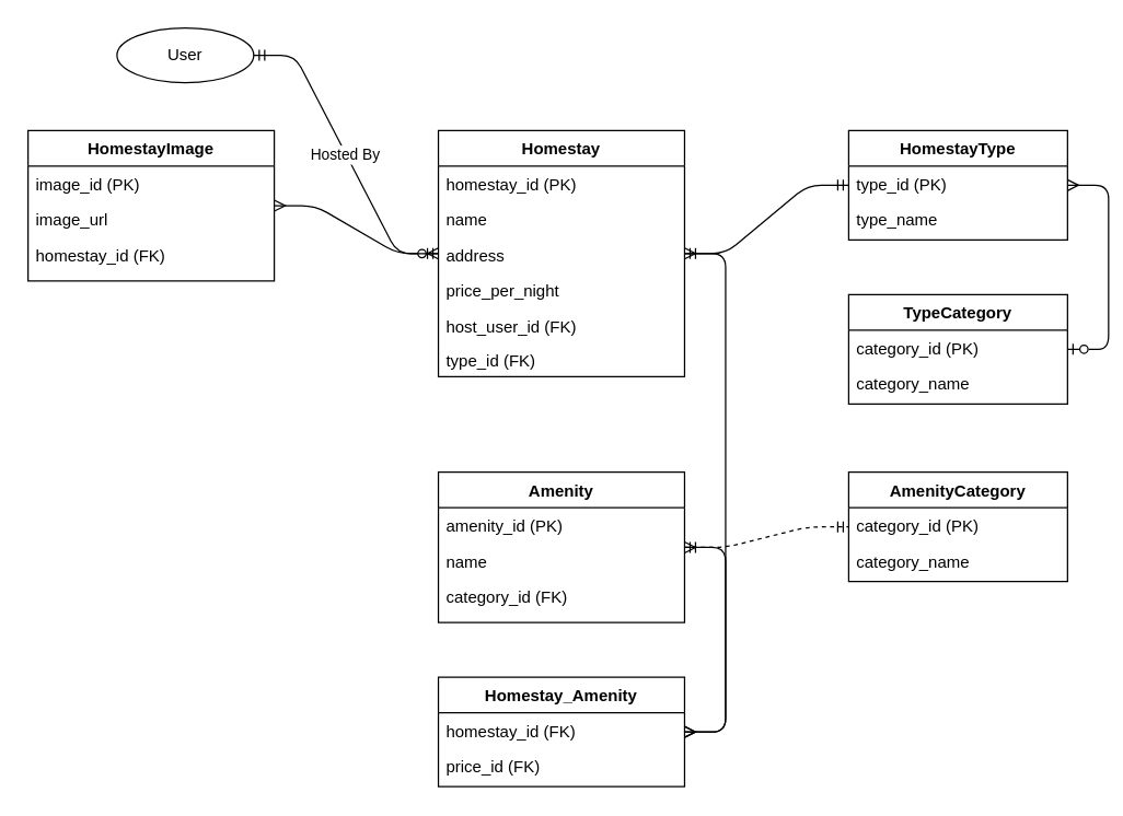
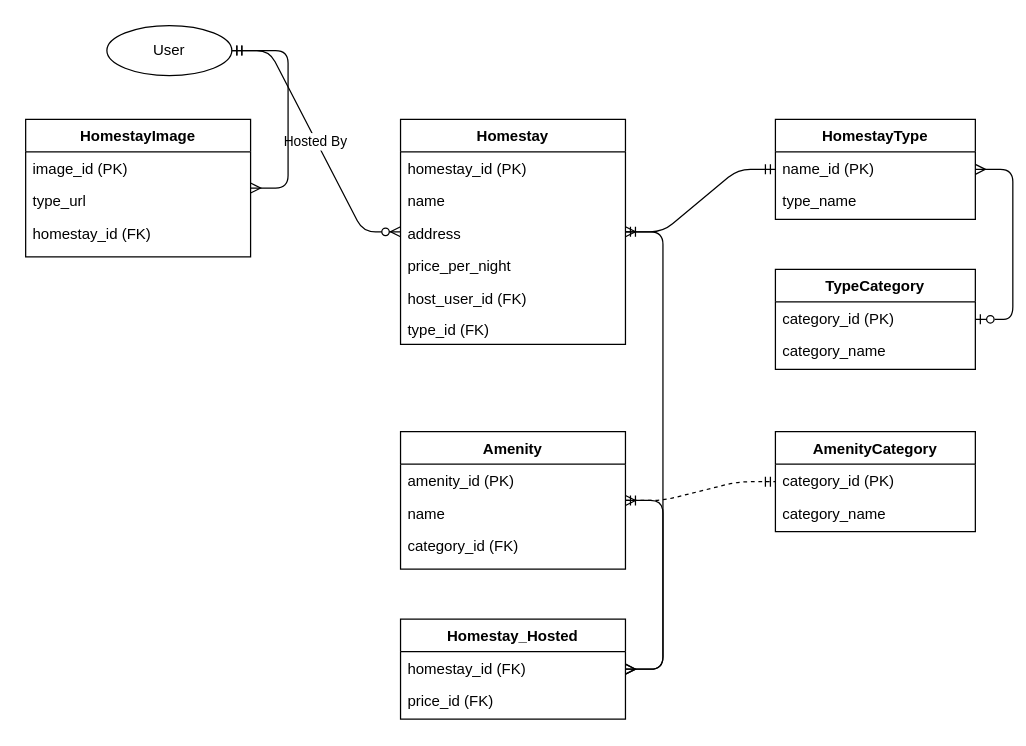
  <mxCell id="0" />
  <mxCell id="1" parent="0" />
  <mxCell id="2" value="Homestay" style="swimlane;fontStyle=1;align=center;verticalAlign=top;childLayout=stackLayout;horizontal=1;startSize=26;horizontalStack=0;resizeParent=1;resizeParentMax=0;resizeLast=0;collapsible=0;marginBottom=0;" vertex="1" parent="1"><mxGeometry x="320" y="95" width="180" height="180" as="geometry" /></mxCell>
  <mxCell id="3" value="homestay_id (PK)" style="text;align=left;verticalAlign=middle;spacingLeft=4;spacingRight=4;overflow=hidden;portConstraint=eastwest;rotatable=0;" vertex="1" parent="2"><mxGeometry y="26" width="180" height="26" as="geometry" /></mxCell>
  <mxCell id="4" value="name" style="text;align=left;verticalAlign=middle;spacingLeft=4;spacingRight=4;overflow=hidden;portConstraint=eastwest;rotatable=0;" vertex="1" parent="2"><mxGeometry y="52" width="180" height="26" as="geometry" /></mxCell>
  <mxCell id="5" value="address" style="text;align=left;verticalAlign=middle;spacingLeft=4;spacingRight=4;overflow=hidden;portConstraint=eastwest;rotatable=0;" vertex="1" parent="2"><mxGeometry y="78" width="180" height="26" as="geometry" /></mxCell>
  <mxCell id="6" value="price_per_night" style="text;align=left;verticalAlign=middle;spacingLeft=4;spacingRight=4;overflow=hidden;portConstraint=eastwest;rotatable=0;" vertex="1" parent="2"><mxGeometry y="104" width="180" height="26" as="geometry" /></mxCell>
  <mxCell id="7" value="host_user_id (FK)" style="text;align=left;verticalAlign=middle;spacingLeft=4;spacingRight=4;overflow=hidden;portConstraint=eastwest;rotatable=0;" vertex="1" parent="2"><mxGeometry y="130" width="180" height="26" as="geometry" /></mxCell>
  <mxCell id="8" value="type_id (FK)" style="text;align=left;verticalAlign=middle;spacingLeft=4;spacingRight=4;overflow=hidden;portConstraint=eastwest;rotatable=0;" vertex="1" parent="2"><mxGeometry y="156" width="180" height="24" as="geometry" /></mxCell>
  <mxCell id="9" value="HomestayType" style="swimlane;fontStyle=1;align=center;verticalAlign=top;childLayout=stackLayout;horizontal=1;startSize=26;horizontalStack=0;resizeParent=1;resizeParentMax=0;resizeLast=0;collapsible=0;marginBottom=0;" vertex="1" parent="1"><mxGeometry x="620" y="95" width="160" height="80" as="geometry" /></mxCell>
- <mxCell id="10" value="type_id (PK)" style="text;align=left;verticalAlign=middle;spacingLeft=4;spacingRight=4;overflow=hidden;portConstraint=eastwest;rotatable=0;" vertex="1" parent="9"><mxGeometry y="26" width="160" height="26" as="geometry" /></mxCell>
+ <mxCell id="10" value="name_id (PK)" style="text;align=left;verticalAlign=middle;spacingLeft=4;spacingRight=4;overflow=hidden;portConstraint=eastwest;rotatable=0;" vertex="1" parent="9"><mxGeometry y="26" width="160" height="26" as="geometry" /></mxCell>
  <mxCell id="11" value="type_name" style="text;align=left;verticalAlign=middle;spacingLeft=4;spacingRight=4;overflow=hidden;portConstraint=eastwest;rotatable=0;" vertex="1" parent="9"><mxGeometry y="52" width="160" height="26" as="geometry" /></mxCell>
  <mxCell id="12" value="TypeCategory" style="swimlane;fontStyle=1;align=center;verticalAlign=top;childLayout=stackLayout;horizontal=1;startSize=26;horizontalStack=0;resizeParent=1;resizeParentMax=0;resizeLast=0;collapsible=0;marginBottom=0;" vertex="1" parent="1"><mxGeometry x="620" y="215" width="160" height="80" as="geometry" /></mxCell>
  <mxCell id="13" value="category_id (PK)" style="text;align=left;verticalAlign=middle;spacingLeft=4;spacingRight=4;overflow=hidden;portConstraint=eastwest;rotatable=0;" vertex="1" parent="12"><mxGeometry y="26" width="160" height="26" as="geometry" /></mxCell>
  <mxCell id="14" value="category_name" style="text;align=left;verticalAlign=middle;spacingLeft=4;spacingRight=4;overflow=hidden;portConstraint=eastwest;rotatable=0;" vertex="1" parent="12"><mxGeometry y="52" width="160" height="26" as="geometry" /></mxCell>
  <mxCell id="15" value="Amenity" style="swimlane;fontStyle=1;align=center;verticalAlign=top;childLayout=stackLayout;horizontal=1;startSize=26;horizontalStack=0;resizeParent=1;resizeParentMax=0;resizeLast=0;collapsible=0;marginBottom=0;" vertex="1" parent="1"><mxGeometry x="320" y="345" width="180" height="110" as="geometry" /></mxCell>
  <mxCell id="16" value="amenity_id (PK)" style="text;align=left;verticalAlign=middle;spacingLeft=4;spacingRight=4;overflow=hidden;portConstraint=eastwest;rotatable=0;" vertex="1" parent="15"><mxGeometry y="26" width="180" height="26" as="geometry" /></mxCell>
  <mxCell id="17" value="name" style="text;align=left;verticalAlign=middle;spacingLeft=4;spacingRight=4;overflow=hidden;portConstraint=eastwest;rotatable=0;" vertex="1" parent="15"><mxGeometry y="52" width="180" height="26" as="geometry" /></mxCell>
  <mxCell id="18" value="category_id (FK)" style="text;align=left;verticalAlign=middle;spacingLeft=4;spacingRight=4;overflow=hidden;portConstraint=eastwest;rotatable=0;" vertex="1" parent="15"><mxGeometry y="78" width="180" height="26" as="geometry" /></mxCell>
  <mxCell id="19" value="AmenityCategory" style="swimlane;fontStyle=1;align=center;verticalAlign=top;childLayout=stackLayout;horizontal=1;startSize=26;horizontalStack=0;resizeParent=1;resizeParentMax=0;resizeLast=0;collapsible=0;marginBottom=0;" vertex="1" parent="1"><mxGeometry x="620" y="345" width="160" height="80" as="geometry" /></mxCell>
  <mxCell id="20" value="category_id (PK)" style="text;align=left;verticalAlign=middle;spacingLeft=4;spacingRight=4;overflow=hidden;portConstraint=eastwest;rotatable=0;" vertex="1" parent="19"><mxGeometry y="26" width="160" height="26" as="geometry" /></mxCell>
  <mxCell id="21" value="category_name" style="text;align=left;verticalAlign=middle;spacingLeft=4;spacingRight=4;overflow=hidden;portConstraint=eastwest;rotatable=0;" vertex="1" parent="19"><mxGeometry y="52" width="160" height="26" as="geometry" /></mxCell>
  <mxCell id="22" value="HomestayImage" style="swimlane;fontStyle=1;align=center;verticalAlign=top;childLayout=stackLayout;horizontal=1;startSize=26;horizontalStack=0;resizeParent=1;resizeParentMax=0;resizeLast=0;collapsible=0;marginBottom=0;" vertex="1" parent="1"><mxGeometry x="20" y="95" width="180" height="110" as="geometry" /></mxCell>
  <mxCell id="23" value="image_id (PK)" style="text;align=left;verticalAlign=middle;spacingLeft=4;spacingRight=4;overflow=hidden;portConstraint=eastwest;rotatable=0;" vertex="1" parent="22"><mxGeometry y="26" width="180" height="26" as="geometry" /></mxCell>
- <mxCell id="24" value="image_url" style="text;align=left;verticalAlign=middle;spacingLeft=4;spacingRight=4;overflow=hidden;portConstraint=eastwest;rotatable=0;" vertex="1" parent="22"><mxGeometry y="52" width="180" height="26" as="geometry" /></mxCell>
+ <mxCell id="24" value="type_url" style="text;align=left;verticalAlign=middle;spacingLeft=4;spacingRight=4;overflow=hidden;portConstraint=eastwest;rotatable=0;" vertex="1" parent="22"><mxGeometry y="52" width="180" height="26" as="geometry" /></mxCell>
  <mxCell id="25" value="homestay_id (FK)" style="text;align=left;verticalAlign=middle;spacingLeft=4;spacingRight=4;overflow=hidden;portConstraint=eastwest;rotatable=0;" vertex="1" parent="22"><mxGeometry y="78" width="180" height="26" as="geometry" /></mxCell>
- <mxCell id="26" value="Homestay_Amenity" style="swimlane;fontStyle=1;align=center;verticalAlign=top;childLayout=stackLayout;horizontal=1;startSize=26;horizontalStack=0;resizeParent=1;resizeParentMax=0;resizeLast=0;collapsible=0;marginBottom=0;" vertex="1" parent="1"><mxGeometry x="320" y="495" width="180" height="80" as="geometry" /></mxCell>
+ <mxCell id="26" value="Homestay_Hosted" style="swimlane;fontStyle=1;align=center;verticalAlign=top;childLayout=stackLayout;horizontal=1;startSize=26;horizontalStack=0;resizeParent=1;resizeParentMax=0;resizeLast=0;collapsible=0;marginBottom=0;" vertex="1" parent="1"><mxGeometry x="320" y="495" width="180" height="80" as="geometry" /></mxCell>
  <mxCell id="27" value="homestay_id (FK)" style="text;align=left;verticalAlign=middle;spacingLeft=4;spacingRight=4;overflow=hidden;portConstraint=eastwest;rotatable=0;" vertex="1" parent="26"><mxGeometry y="26" width="180" height="26" as="geometry" /></mxCell>
  <mxCell id="28" value="price_id (FK)" style="text;align=left;verticalAlign=middle;spacingLeft=4;spacingRight=4;overflow=hidden;portConstraint=eastwest;rotatable=0;" vertex="1" parent="26"><mxGeometry y="52" width="180" height="26" as="geometry" /></mxCell>
  <mxCell id="29" value="User" style="shape=ellipse;perimeter=ellipsePerimeter;whiteSpace=wrap;html=1;align=center;" vertex="1" parent="1"><mxGeometry x="85" y="20" width="100" height="40" as="geometry" /></mxCell>
  <mxCell id="30" value="Hosted By" style="edgeStyle=entityRelationEdgeStyle;endArrow=ERmandOne;startArrow=ERzeroToMany;endFill=0;startFill=1;" edge="1" parent="1" source="2" target="29"><mxGeometry width="100" height="100" relative="1" as="geometry"><mxPoint x="270" y="185" as="sourcePoint" /><mxPoint x="170" y="185" as="targetPoint" /><Array as="points"><mxPoint x="270" y="55" /><mxPoint x="170" y="55" /></Array></mxGeometry></mxCell>
  <mxCell id="31" value="" style="edgeStyle=entityRelationEdgeStyle;endArrow=ERmandOne;startArrow=ERmany;endFill=0;startFill=1;" edge="1" parent="1" source="2" target="9"><mxGeometry width="100" height="100" relative="1" as="geometry"><mxPoint x="500" y="185" as="sourcePoint" /><mxPoint x="620" y="135" as="targetPoint" /></mxGeometry></mxCell>
  <mxCell id="32" value="" style="edgeStyle=entityRelationEdgeStyle;endArrow=ERzeroToOne;startArrow=ERmany;endFill=0;startFill=1;" edge="1" parent="1" source="9" target="12"><mxGeometry width="100" height="100" relative="1" as="geometry"><mxPoint x="700" y="175" as="sourcePoint" /><mxPoint x="700" y="215" as="targetPoint" /></mxGeometry></mxCell>
  <mxCell id="33" value="" style="edgeStyle=entityRelationEdgeStyle;endArrow=ERmandOne;startArrow=ERmany;endFill=0;startFill=1;dashed=1;" edge="1" parent="1" source="15" target="19"><mxGeometry width="100" height="100" relative="1" as="geometry"><mxPoint x="500" y="400" as="sourcePoint" /><mxPoint x="620" y="385" as="targetPoint" /></mxGeometry></mxCell>
- <mxCell id="34" value="" style="edgeStyle=entityRelationEdgeStyle;endArrow=ERmandOne;startArrow=ERmany;endFill=0;startFill=1;" edge="1" parent="1" source="22" target="2"><mxGeometry width="100" height="100" relative="1" as="geometry"><mxPoint x="200" y="150" as="sourcePoint" /><mxPoint x="320" y="150" as="targetPoint" /></mxGeometry></mxCell>
+ <mxCell id="34" value="" style="edgeStyle=entityRelationEdgeStyle;endArrow=ERmandOne;startArrow=ERmany;endFill=0;startFill=1;" edge="1" parent="1" source="22" target="29"><mxGeometry width="100" height="100" relative="1" as="geometry"><mxPoint x="200" y="150" as="sourcePoint" /><mxPoint x="320" y="150" as="targetPoint" /></mxGeometry></mxCell>
  <mxCell id="35" value="" style="edgeStyle=entityRelationEdgeStyle;endArrow=ERmany;startArrow=ERmandOne;endFill=1;startFill=0;" edge="1" parent="1" source="2" target="26"><mxGeometry width="100" height="100" relative="1" as="geometry"><mxPoint x="410" y="275" as="sourcePoint" /><mxPoint x="410" y="495" as="targetPoint" /></mxGeometry></mxCell>
  <mxCell id="36" value="" style="edgeStyle=entityRelationEdgeStyle;endArrow=ERmany;startArrow=ERmandOne;endFill=1;startFill=0;" edge="1" parent="1" source="15" target="26"><mxGeometry width="100" height="100" relative="1" as="geometry"><mxPoint x="410" y="455" as="sourcePoint" /><mxPoint x="410" y="495" as="targetPoint" /></mxGeometry></mxCell>
